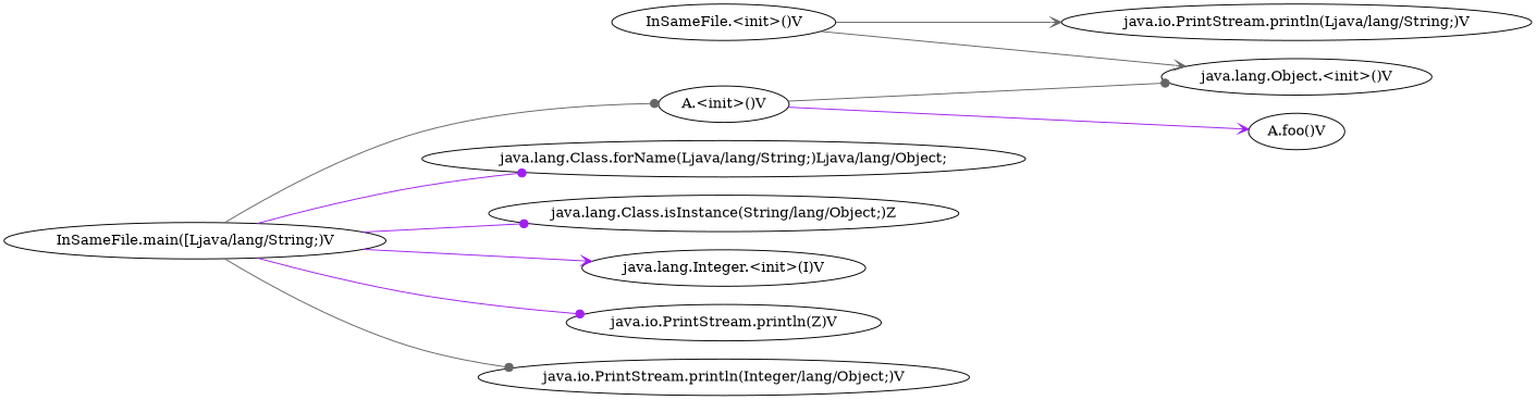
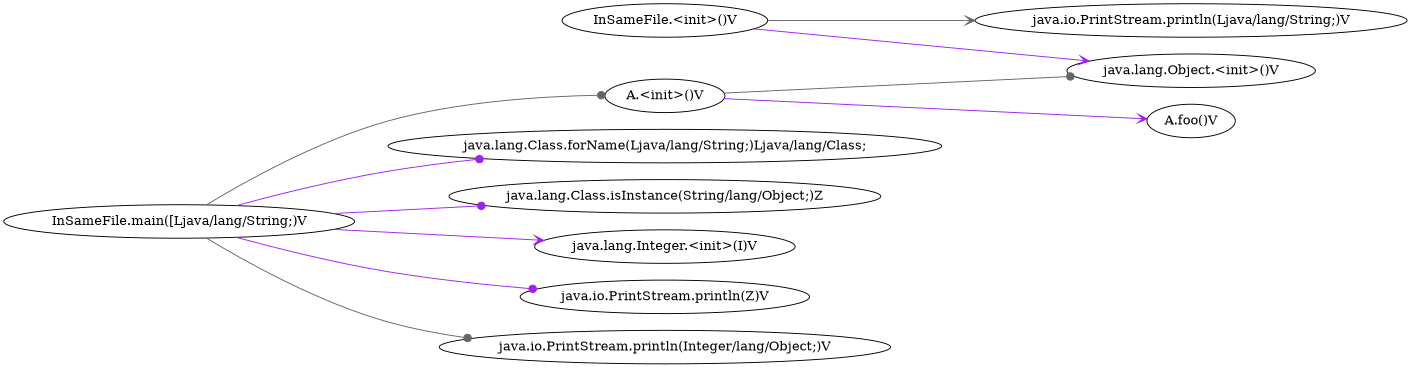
  digraph {
    rankdir=LR
    edge [arrowhead=dot color=gray40]
    n1 [label="A.<init>()V"]
    n2 [label="java.lang.Object.<init>()V"]
    n3 [label="A.foo()V"]
    n4 [label="java.io.PrintStream.println(Ljava/lang/String;)V"]
    n5 [label="InSameFile.<init>()V"]
    n6 [label="InSameFile.main([Ljava/lang/String;)V"]
-   n7 [label="java.lang.Class.forName(Ljava/lang/String;)Ljava/lang/Object;"]
+   n7 [label="java.lang.Class.forName(Ljava/lang/String;)Ljava/lang/Class;"]
    n8 [label="java.lang.Class.isInstance(String/lang/Object;)Z"]
    n9 [label="java.lang.Integer.<init>(I)V"]
    n10 [label="java.io.PrintStream.println(Z)V"]
    n11 [label="java.io.PrintStream.println(Integer/lang/Object;)V"]
    n1 -> n2
    n1 -> n3 [arrowhead=vee color=purple]
-   n5 -> n2 [arrowhead=vee]
+   n5 -> n2 [arrowhead=vee color=purple]
    n5 -> n4 [arrowhead=vee]
    n6 -> n1
    n6 -> n7 [color=purple]
    n6 -> n8 [color=purple]
    n6 -> n9 [arrowhead=vee color=purple]
    n6 -> n10 [color=purple]
    n6 -> n11
  }
